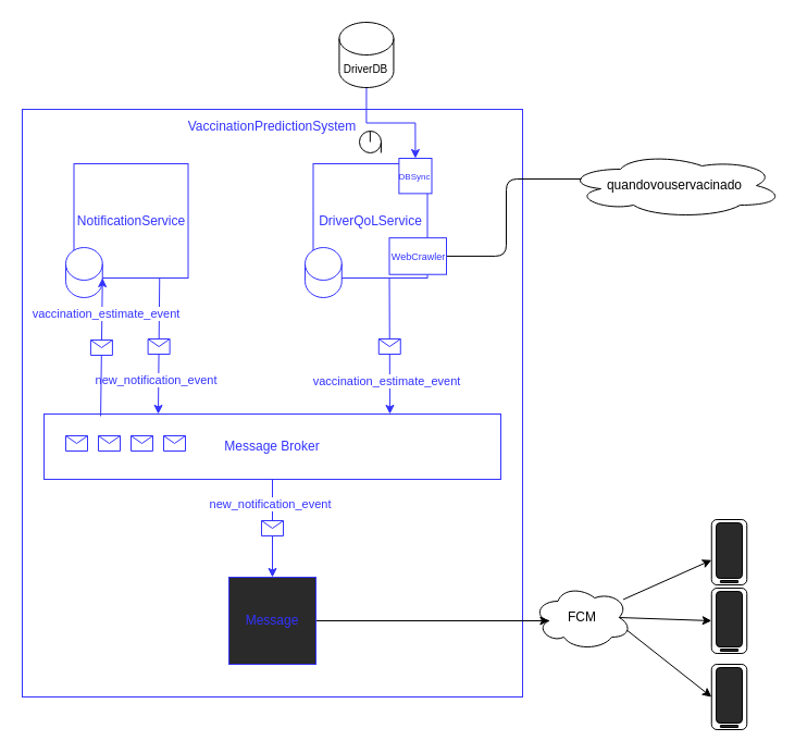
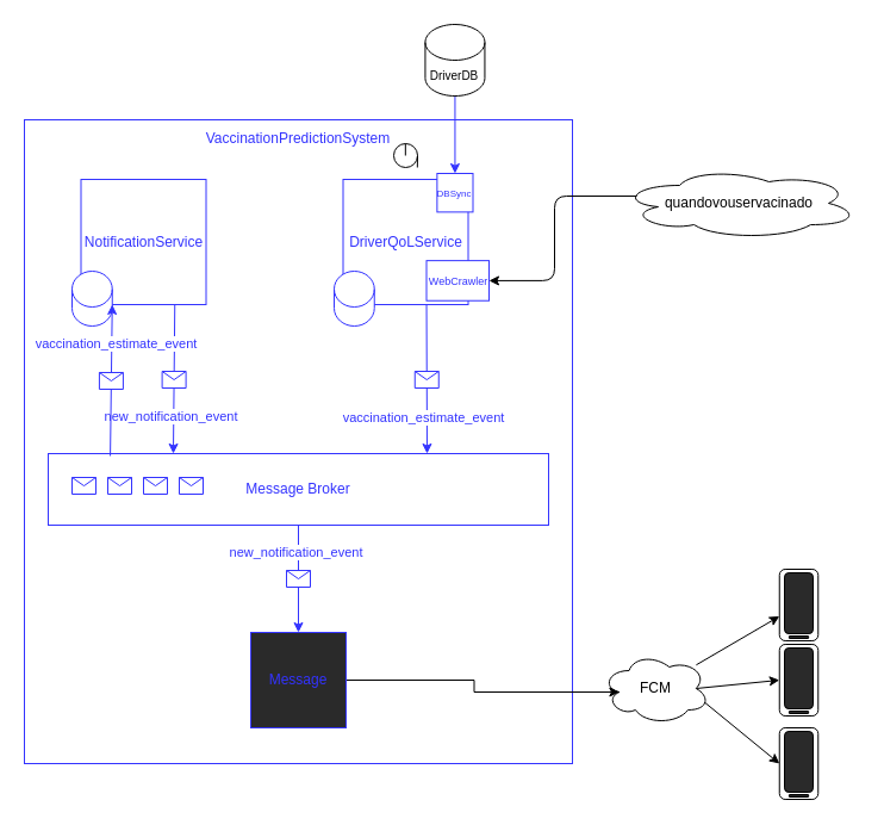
  <mxCell id="0" />
  <mxCell id="1" parent="0" />
  <mxCell id="2" value="&lt;font color=&quot;#3333ff&quot;&gt;VaccinationPredictionSystem&lt;/font&gt;" style="whiteSpace=wrap;html=1;strokeColor=#3333FF;spacing=4;horizontal=1;verticalAlign=top;" parent="1" vertex="1"><mxGeometry x="20" y="100" width="460" height="540" as="geometry" /></mxCell>
  <mxCell id="3" style="edgeStyle=orthogonalEdgeStyle;rounded=0;orthogonalLoop=1;jettySize=auto;html=1;exitX=0.5;exitY=1;exitDx=0;exitDy=0;exitPerimeter=0;entryX=0.5;entryY=0;entryDx=0;entryDy=0;strokeColor=#3333FF;fontColor=#3333FF;" parent="1" source="4" target="14" edge="1"><mxGeometry relative="1" as="geometry" /></mxCell>
- <mxCell id="4" value="&lt;font style=&quot;font-size: 10px&quot;&gt;DriverDB&lt;br&gt;&lt;/font&gt;" style="shape=cylinder3;whiteSpace=wrap;html=1;boundedLbl=1;backgroundOutline=1;size=15;" parent="1" vertex="1"><mxGeometry x="311.44" y="20" width="50" height="60" as="geometry" /></mxCell>
+ <mxCell id="4" value="&lt;font style=&quot;font-size: 10px&quot;&gt;DriverDB&lt;br&gt;&lt;/font&gt;" style="shape=cylinder3;whiteSpace=wrap;html=1;boundedLbl=1;backgroundOutline=1;size=15;" parent="1" vertex="1"><mxGeometry x="356.44" y="20" width="50" height="60" as="geometry" /></mxCell>
  <mxCell id="5" value="quandovouservacinado" style="ellipse;shape=cloud;whiteSpace=wrap;html=1;" parent="1" vertex="1"><mxGeometry x="520" y="140" width="200" height="60" as="geometry" /></mxCell>
- <mxCell id="6" value="" style="endArrow=none;html=1;entryX=1;entryY=0.5;entryDx=0;entryDy=0;exitX=0.07;exitY=0.4;exitDx=0;exitDy=0;exitPerimeter=0;edgeStyle=orthogonalEdgeStyle;" parent="1" source="5" target="13" edge="1"><mxGeometry width="50" height="50" relative="1" as="geometry"><mxPoint x="450" y="440" as="sourcePoint" /><mxPoint x="500" y="390" as="targetPoint" /></mxGeometry></mxCell>
+ <mxCell id="6" value="" style="endArrow=classic;html=1;entryX=1;entryY=0.5;entryDx=0;entryDy=0;exitX=0.07;exitY=0.4;exitDx=0;exitDy=0;exitPerimeter=0;edgeStyle=orthogonalEdgeStyle;" parent="1" source="5" target="13" edge="1"><mxGeometry width="50" height="50" relative="1" as="geometry"><mxPoint x="450" y="440" as="sourcePoint" /><mxPoint x="500" y="390" as="targetPoint" /></mxGeometry></mxCell>
  <mxCell id="7" value="" style="html=1;exitX=0.667;exitY=1;exitDx=0;exitDy=0;exitPerimeter=0;fontSize=12;strokeColor=#3333FF;fillColor=#2a2a2a;spacing=4;" parent="1" source="11" edge="1"><mxGeometry relative="1" as="geometry"><mxPoint x="350" y="270" as="sourcePoint" /><mxPoint x="358" y="380" as="targetPoint" /></mxGeometry></mxCell>
  <mxCell id="8" value="" style="shape=message;html=1;outlineConnect=0;strokeColor=#3333FF;spacing=4;" parent="7" vertex="1"><mxGeometry width="20" height="14" relative="1" as="geometry"><mxPoint x="-10" y="-7" as="offset" /></mxGeometry></mxCell>
  <mxCell id="9" value="vaccination_estimate_event" style="edgeLabel;html=1;align=center;verticalAlign=middle;resizable=0;points=[];fontColor=#3333FF;" parent="7" vertex="1" connectable="0"><mxGeometry x="0.504" y="-3" relative="1" as="geometry"><mxPoint as="offset" /></mxGeometry></mxCell>
  <mxCell id="10" value="" style="group" parent="1" vertex="1" connectable="0"><mxGeometry x="270" y="150" width="140" height="140" as="geometry" /></mxCell>
  <mxCell id="11" value="&lt;p style=&quot;line-height: 120%&quot;&gt;&lt;font color=&quot;#3333ff&quot;&gt;DriverQoLService&lt;/font&gt;&lt;/p&gt;" style="whiteSpace=wrap;html=1;aspect=fixed;verticalAlign=middle;spacing=4;strokeColor=#3333FF;" parent="10" vertex="1"><mxGeometry x="17.5" width="105" height="105" as="geometry" /></mxCell>
  <mxCell id="12" value="" style="shape=cylinder3;whiteSpace=wrap;html=1;boundedLbl=1;backgroundOutline=1;size=15;strokeColor=#3333FF;spacing=4;" parent="10" vertex="1"><mxGeometry x="10" y="77" width="33.75" height="46" as="geometry" /></mxCell>
  <mxCell id="13" value="&lt;font style=&quot;font-size: 9px&quot; color=&quot;#3333ff&quot;&gt;WebCrawler&lt;/font&gt;" style="whiteSpace=wrap;html=1;strokeColor=#3333FF;spacing=4;" parent="10" vertex="1"><mxGeometry x="87.5" y="68.133" width="52.5" height="33.6" as="geometry" /></mxCell>
  <mxCell id="14" value="&lt;font style=&quot;font-size: 8px&quot; color=&quot;#3333ff&quot;&gt;DBSync&lt;/font&gt;" style="whiteSpace=wrap;html=1;aspect=fixed;strokeColor=#3333FF;spacing=4;" parent="10" vertex="1"><mxGeometry x="96.38" y="-4.997" width="30.117" height="32.375" as="geometry" /></mxCell>
  <mxCell id="15" value="" style="rounded=0;orthogonalLoop=1;jettySize=auto;html=1;" parent="1" source="18" target="26" edge="1"><mxGeometry relative="1" as="geometry" /></mxCell>
  <mxCell id="16" style="edgeStyle=none;rounded=0;orthogonalLoop=1;jettySize=auto;html=1;exitX=0.875;exitY=0.5;exitDx=0;exitDy=0;exitPerimeter=0;entryX=0;entryY=0.5;entryDx=0;entryDy=0;" parent="1" source="18" target="30" edge="1"><mxGeometry relative="1" as="geometry" /></mxCell>
  <mxCell id="17" style="edgeStyle=none;rounded=0;orthogonalLoop=1;jettySize=auto;html=1;exitX=0.96;exitY=0.7;exitDx=0;exitDy=0;exitPerimeter=0;entryX=0;entryY=0.5;entryDx=0;entryDy=0;" parent="1" source="18" target="34" edge="1"><mxGeometry relative="1" as="geometry" /></mxCell>
- <mxCell id="18" value="FCM" style="ellipse;shape=cloud;whiteSpace=wrap;html=1;" parent="1" vertex="1"><mxGeometry x="490" y="537" width="90" height="60" as="geometry" /></mxCell>
+ <mxCell id="18" value="FCM" style="ellipse;shape=cloud;whiteSpace=wrap;html=1;" parent="1" vertex="1"><mxGeometry x="505" y="547" width="90" height="60" as="geometry" /></mxCell>
  <mxCell id="19" value="&lt;font color=&quot;#3333ff&quot;&gt;Message Broker&lt;/font&gt;" style="rounded=0;whiteSpace=wrap;html=1;strokeColor=#3333FF;" parent="1" vertex="1"><mxGeometry x="40" y="380" width="420" height="60" as="geometry" /></mxCell>
  <mxCell id="20" style="edgeStyle=orthogonalEdgeStyle;rounded=0;orthogonalLoop=1;jettySize=auto;html=1;exitX=1;exitY=0.5;exitDx=0;exitDy=0;entryX=0.16;entryY=0.55;entryDx=0;entryDy=0;entryPerimeter=0;" parent="1" source="21" target="18" edge="1"><mxGeometry relative="1" as="geometry" /></mxCell>
  <mxCell id="21" value="&lt;font color=&quot;#3333ff&quot;&gt;Message&lt;/font&gt;" style="whiteSpace=wrap;html=1;aspect=fixed;fillColor=#2a2a2a;strokeColor=#3333FF;spacing=4;verticalAlign=middle;" parent="1" vertex="1"><mxGeometry x="210" y="530" width="80" height="80" as="geometry" /></mxCell>
  <mxCell id="22" value="" style="html=1;entryX=0.5;entryY=0;entryDx=0;entryDy=0;exitX=0.5;exitY=1;exitDx=0;exitDy=0;fontSize=12;strokeColor=#3333FF;fillColor=#2a2a2a;spacing=4;" parent="1" source="19" target="21" edge="1"><mxGeometry relative="1" as="geometry"><mxPoint x="190" y="490" as="sourcePoint" /><mxPoint x="290" y="490" as="targetPoint" /></mxGeometry></mxCell>
  <mxCell id="23" value="" style="shape=message;html=1;outlineConnect=0;strokeColor=#3333FF;spacing=4;" parent="22" vertex="1"><mxGeometry width="20" height="14" relative="1" as="geometry"><mxPoint x="-10" y="-7" as="offset" /></mxGeometry></mxCell>
  <mxCell id="24" value="new_notification_event" style="edgeLabel;html=1;align=center;verticalAlign=middle;resizable=0;points=[];fontColor=#3333FF;" parent="22" vertex="1" connectable="0"><mxGeometry x="-0.511" y="-3" relative="1" as="geometry"><mxPoint as="offset" /></mxGeometry></mxCell>
  <mxCell id="25" value="" style="group" parent="1" vertex="1" connectable="0"><mxGeometry x="653.75" y="477" width="32.5" height="60" as="geometry" /></mxCell>
  <mxCell id="26" value="" style="whiteSpace=wrap;html=1;rounded=1;glass=0;" parent="25" vertex="1"><mxGeometry width="32.5" height="60" as="geometry" /></mxCell>
  <mxCell id="27" value="" style="rounded=1;whiteSpace=wrap;html=1;fillColor=#2a2a2a;" parent="25" vertex="1"><mxGeometry x="4.25" y="3" width="24" height="51" as="geometry" /></mxCell>
  <mxCell id="28" value="" style="rounded=1;whiteSpace=wrap;html=1;glass=0;fillColor=#2a2a2a;" parent="25" vertex="1"><mxGeometry x="8.13" y="56" width="16.25" height="2" as="geometry" /></mxCell>
  <mxCell id="29" value="" style="group" parent="1" vertex="1" connectable="0"><mxGeometry x="653.75" y="540" width="32.5" height="60" as="geometry" /></mxCell>
  <mxCell id="30" value="" style="whiteSpace=wrap;html=1;rounded=1;glass=0;" parent="29" vertex="1"><mxGeometry width="32.5" height="60" as="geometry" /></mxCell>
  <mxCell id="31" value="" style="rounded=1;whiteSpace=wrap;html=1;fillColor=#2a2a2a;" parent="29" vertex="1"><mxGeometry x="4.25" y="3" width="24" height="51" as="geometry" /></mxCell>
  <mxCell id="32" value="" style="rounded=1;whiteSpace=wrap;html=1;glass=0;fillColor=#2a2a2a;" parent="29" vertex="1"><mxGeometry x="8.13" y="56" width="16.25" height="2" as="geometry" /></mxCell>
  <mxCell id="33" value="" style="group" parent="1" vertex="1" connectable="0"><mxGeometry x="653.75" y="610" width="32.5" height="60" as="geometry" /></mxCell>
  <mxCell id="34" value="" style="whiteSpace=wrap;html=1;rounded=1;glass=0;" parent="33" vertex="1"><mxGeometry width="32.5" height="60" as="geometry" /></mxCell>
  <mxCell id="35" value="" style="rounded=1;whiteSpace=wrap;html=1;fillColor=#2a2a2a;" parent="33" vertex="1"><mxGeometry x="4.25" y="3" width="24" height="51" as="geometry" /></mxCell>
  <mxCell id="36" value="" style="rounded=1;whiteSpace=wrap;html=1;glass=0;fillColor=#2a2a2a;" parent="33" vertex="1"><mxGeometry x="8.13" y="56" width="16.25" height="2" as="geometry" /></mxCell>
  <mxCell id="37" value="" style="group" parent="1" vertex="1" connectable="0"><mxGeometry x="50" y="150" width="140" height="140" as="geometry" /></mxCell>
  <mxCell id="38" value="&lt;p style=&quot;line-height: 120%&quot;&gt;&lt;font color=&quot;#3333ff&quot;&gt;NotificationService&lt;/font&gt;&lt;/p&gt;" style="whiteSpace=wrap;html=1;aspect=fixed;verticalAlign=middle;spacing=4;strokeColor=#3333FF;" parent="37" vertex="1"><mxGeometry x="17.5" width="105" height="105" as="geometry" /></mxCell>
  <mxCell id="39" value="" style="shape=cylinder3;whiteSpace=wrap;html=1;boundedLbl=1;backgroundOutline=1;size=15;strokeColor=#3333FF;" parent="37" vertex="1"><mxGeometry x="10" y="77" width="33.75" height="46" as="geometry" /></mxCell>
  <mxCell id="40" value="" style="endArrow=classic;html=1;exitX=0.75;exitY=1;exitDx=0;exitDy=0;entryX=0.25;entryY=0;entryDx=0;entryDy=0;strokeColor=#3333FF;" parent="1" source="38" target="19" edge="1"><mxGeometry relative="1" as="geometry"><mxPoint x="139.995" y="252.5" as="sourcePoint" /><mxPoint x="140.46" y="377.5" as="targetPoint" /></mxGeometry></mxCell>
  <mxCell id="41" value="" style="shape=message;html=1;outlineConnect=0;strokeColor=#3333FF;spacing=4;" parent="40" vertex="1"><mxGeometry width="20" height="14" relative="1" as="geometry"><mxPoint x="-10" y="-7" as="offset" /></mxGeometry></mxCell>
  <mxCell id="42" value="new_notification_event" style="edgeLabel;html=1;align=center;verticalAlign=middle;resizable=0;points=[];fontColor=#3333FF;" parent="40" vertex="1" connectable="0"><mxGeometry x="0.504" y="-3" relative="1" as="geometry"><mxPoint as="offset" /></mxGeometry></mxCell>
  <mxCell id="43" value="" style="endArrow=classic;html=1;exitX=0.124;exitY=0.033;exitDx=0;exitDy=0;exitPerimeter=0;entryX=0.25;entryY=1;entryDx=0;entryDy=0;strokeColor=#3333FF;" parent="1" source="19" target="38" edge="1"><mxGeometry relative="1" as="geometry"><mxPoint x="100.46" y="380" as="sourcePoint" /><mxPoint x="99.995" y="255" as="targetPoint" /></mxGeometry></mxCell>
  <mxCell id="44" value="" style="shape=message;html=1;outlineConnect=0;strokeColor=#3333FF;spacing=4;" parent="43" vertex="1"><mxGeometry width="20" height="14" relative="1" as="geometry"><mxPoint x="-10" y="-7" as="offset" /></mxGeometry></mxCell>
  <mxCell id="45" value="vaccination_estimate_event" style="edgeLabel;html=1;align=center;verticalAlign=middle;resizable=0;points=[];fontColor=#3333FF;" parent="43" vertex="1" connectable="0"><mxGeometry x="0.504" y="-3" relative="1" as="geometry"><mxPoint as="offset" /></mxGeometry></mxCell>
  <mxCell id="46" value="" style="shape=message;html=1;outlineConnect=0;strokeColor=#3333FF;spacing=4;" parent="1" vertex="1"><mxGeometry x="59.998" y="399.995" width="20" height="14" as="geometry" /></mxCell>
  <mxCell id="47" value="" style="shape=message;html=1;outlineConnect=0;strokeColor=#3333FF;spacing=4;" parent="1" vertex="1"><mxGeometry x="89.998" y="399.995" width="20" height="14" as="geometry" /></mxCell>
  <mxCell id="48" value="" style="shape=message;html=1;outlineConnect=0;strokeColor=#3333FF;spacing=4;" parent="1" vertex="1"><mxGeometry x="119.998" y="399.995" width="20" height="14" as="geometry" /></mxCell>
  <mxCell id="49" value="" style="shape=message;html=1;outlineConnect=0;strokeColor=#3333FF;spacing=4;" parent="1" vertex="1"><mxGeometry x="149.998" y="399.995" width="20" height="14" as="geometry" /></mxCell>
  <mxCell id="50" value="" style="ellipse;whiteSpace=wrap;html=1;aspect=fixed;" vertex="1" parent="1"><mxGeometry x="330" y="120" width="20" height="20" as="geometry" /></mxCell>
  <mxCell id="51" value="" style="endArrow=none;html=1;" edge="1" parent="1"><mxGeometry width="50" height="50" relative="1" as="geometry"><mxPoint x="339.83" y="130" as="sourcePoint" /><mxPoint x="339.83" y="120" as="targetPoint" /></mxGeometry></mxCell>
  <mxCell id="52" value="" style="endArrow=none;html=1;" edge="1" parent="1"><mxGeometry width="50" height="50" relative="1" as="geometry"><mxPoint x="349.83" y="140" as="sourcePoint" /><mxPoint x="350" y="130" as="targetPoint" /></mxGeometry></mxCell>
